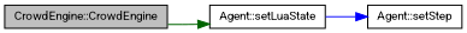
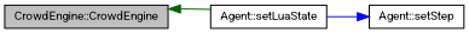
  digraph {
    fontname=Roboto
    rankdir=LR
    node [color=black fillcolor=white fontname=Roboto fontsize=10 shape=record style=filled]
    edge [fontname=Roboto fontsize=10 labelfontname=FreeSans labelfontsize=10 style=solid]
    n1 [fillcolor=grey75 fontcolor=black height=0.2 label="CrowdEngine::CrowdEngine" width=0.4]
    n2 [height=0.2 label="Agent::setLuaState" width=0.4]
    n3 [height=0.2 label="Agent::setStep" width=0.4]
-   n1 -> n2 [color=darkgreen]
+   n2 -> n1 [color=darkgreen]
    n2 -> n3 [color=blue]
  }
